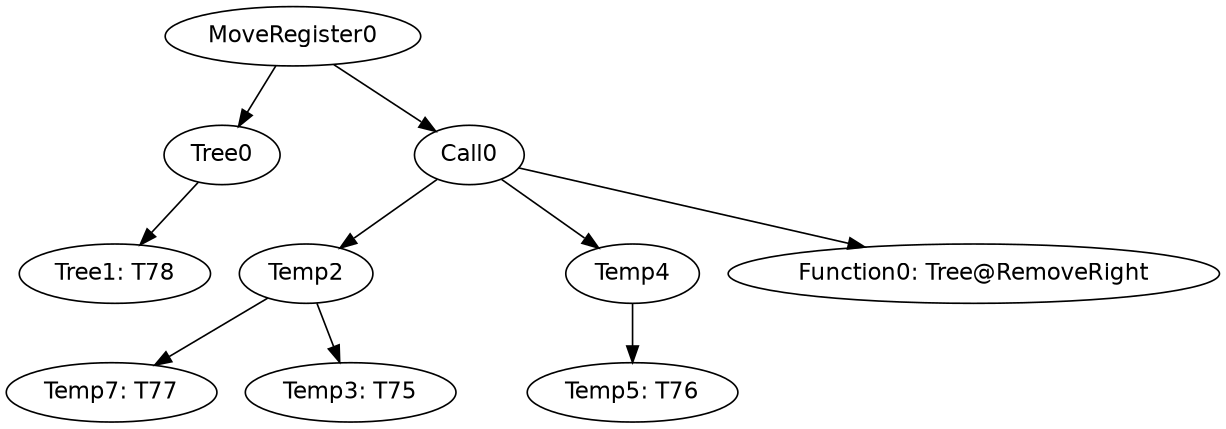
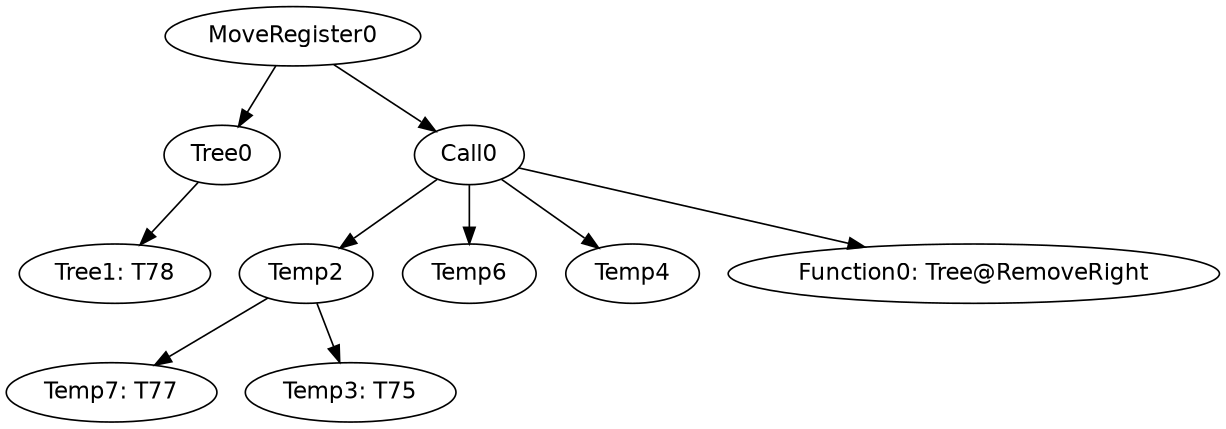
  digraph {
    fontname="DejaVu Sans"
    ordering=out
    node [fontname="DejaVu Sans"]
    edge [fontname="DejaVu Sans"]
    n1 [label=Tree0]
    n2 [label="Tree1: T78"]
    Temp2
    "Temp7: T77"
    "Temp3: T75"
    MoveRegister0
    Call0
+   Temp6
    Temp4
    "Function0: Tree@RemoveRight"
-   "Temp5: T76"
    n1 -> n2
    Temp2 -> "Temp7: T77"
    Temp2 -> "Temp3: T75"
    MoveRegister0 -> n1
    MoveRegister0 -> Call0
    Call0 -> Temp2
+   Call0 -> Temp6
    Call0 -> Temp4
    Call0 -> "Function0: Tree@RemoveRight"
-   Temp4 -> "Temp5: T76"
  }
